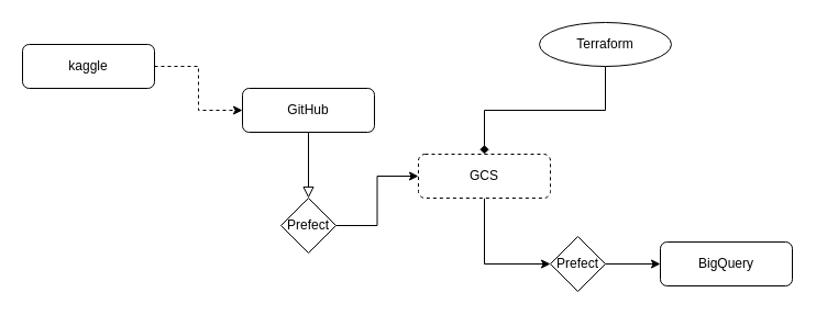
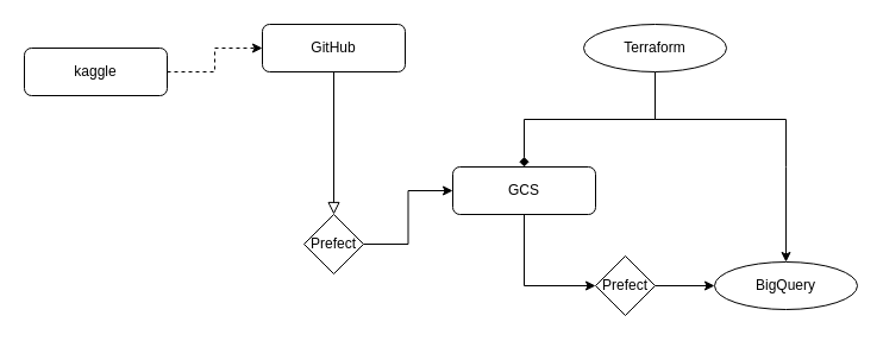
  <mxCell id="0" />
  <mxCell id="1" parent="0" />
  <mxCell id="2" value="" style="rounded=0;html=1;jettySize=auto;orthogonalLoop=1;fontSize=11;endArrow=block;endFill=0;endSize=8;strokeWidth=1;shadow=0;labelBackgroundColor=none;edgeStyle=orthogonalEdgeStyle;entryX=0.5;entryY=0;entryDx=0;entryDy=0;" parent="1" source="3" target="13" edge="1"><mxGeometry relative="1" as="geometry"><mxPoint x="280" y="180" as="targetPoint" /></mxGeometry></mxCell>
- <mxCell id="3" value="GitHub" style="rounded=1;whiteSpace=wrap;html=1;fontSize=12;glass=0;strokeWidth=1;shadow=0;" parent="1" vertex="1"><mxGeometry x="220" y="80" width="120" height="40" as="geometry" /></mxCell>
+ <mxCell id="3" value="GitHub" style="rounded=1;whiteSpace=wrap;html=1;fontSize=12;glass=0;strokeWidth=1;shadow=0;" parent="1" vertex="1"><mxGeometry x="220" y="20" width="120" height="40" as="geometry" /></mxCell>
  <mxCell id="4" style="edgeStyle=orthogonalEdgeStyle;rounded=0;orthogonalLoop=1;jettySize=auto;html=1;dashed=1;" edge="1" parent="1" source="5" target="3"><mxGeometry relative="1" as="geometry" /></mxCell>
  <mxCell id="5" value="kaggle" style="rounded=1;whiteSpace=wrap;html=1;fontSize=12;glass=0;strokeWidth=1;shadow=0;" vertex="1" parent="1"><mxGeometry x="20" y="40" width="120" height="40" as="geometry" /></mxCell>
  <mxCell id="6" style="edgeStyle=orthogonalEdgeStyle;rounded=0;orthogonalLoop=1;jettySize=auto;html=1;entryX=0;entryY=0.5;entryDx=0;entryDy=0;" edge="1" parent="1" source="7" target="15"><mxGeometry relative="1" as="geometry" /></mxCell>
- <mxCell id="7" value="GCS" style="rounded=1;whiteSpace=wrap;html=1;fontSize=12;glass=0;strokeWidth=1;shadow=0;dashed=1;" vertex="1" parent="1"><mxGeometry x="380" y="140" width="120" height="40" as="geometry" /></mxCell>
+ <mxCell id="7" value="GCS" style="rounded=1;whiteSpace=wrap;html=1;fontSize=12;glass=0;strokeWidth=1;shadow=0;" vertex="1" parent="1"><mxGeometry x="380" y="140" width="120" height="40" as="geometry" /></mxCell>
  <mxCell id="8" style="edgeStyle=orthogonalEdgeStyle;rounded=0;orthogonalLoop=1;jettySize=auto;html=1;endArrow=diamond;" edge="1" parent="1" source="10" target="7"><mxGeometry relative="1" as="geometry"><Array as="points"><mxPoint x="550" y="100" /><mxPoint x="440" y="100" /></Array></mxGeometry></mxCell>
+ <mxCell id="9" style="edgeStyle=orthogonalEdgeStyle;rounded=0;orthogonalLoop=1;jettySize=auto;html=1;entryX=0.5;entryY=0;entryDx=0;entryDy=0;" edge="1" parent="1" source="10" target="11"><mxGeometry relative="1" as="geometry"><mxPoint x="660" y="140" as="targetPoint" /><Array as="points"><mxPoint x="550" y="100" /><mxPoint x="660" y="100" /><mxPoint x="660" y="140" /></Array></mxGeometry></mxCell>
  <mxCell id="10" value="Terraform" style="ellipse;whiteSpace=wrap;html=1;fontSize=12;glass=0;strokeWidth=1;shadow=0;" vertex="1" parent="1"><mxGeometry x="490" y="20" width="120" height="40" as="geometry" /></mxCell>
- <mxCell id="11" value="BigQuery" style="rounded=1;whiteSpace=wrap;html=1;fontSize=12;glass=0;strokeWidth=1;shadow=0;" vertex="1" parent="1"><mxGeometry x="600" y="220" width="120" height="40" as="geometry" /></mxCell>
+ <mxCell id="11" value="BigQuery" style="ellipse;whiteSpace=wrap;html=1;fontSize=12;glass=0;strokeWidth=1;shadow=0;" vertex="1" parent="1"><mxGeometry x="600" y="220" width="120" height="40" as="geometry" /></mxCell>
  <mxCell id="12" style="edgeStyle=orthogonalEdgeStyle;rounded=0;orthogonalLoop=1;jettySize=auto;html=1;" edge="1" parent="1" source="13" target="7"><mxGeometry relative="1" as="geometry" /></mxCell>
  <mxCell id="13" value="Prefect" style="rhombus;whiteSpace=wrap;html=1;" vertex="1" parent="1"><mxGeometry x="255" y="180" width="50" height="50" as="geometry" /></mxCell>
  <mxCell id="14" style="edgeStyle=orthogonalEdgeStyle;rounded=0;orthogonalLoop=1;jettySize=auto;html=1;" edge="1" parent="1" source="15" target="11"><mxGeometry relative="1" as="geometry" /></mxCell>
  <mxCell id="15" value="Prefect" style="rhombus;whiteSpace=wrap;html=1;" vertex="1" parent="1"><mxGeometry x="500" y="215" width="50" height="50" as="geometry" /></mxCell>
